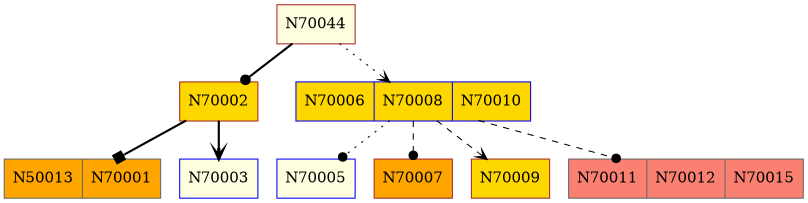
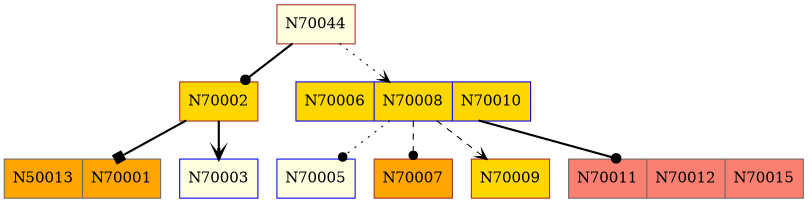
  digraph {
    node [color=brown fillcolor=lightyellow shape=record style=filled]
    edge [arrowhead=dot style=bold]
    n1 [label=N70044]
    n2 [fillcolor=gold label=N70002]
    n3 [color=blue fillcolor=gold label="N70006|N70008|N70010"]
    n4 [color=gray40 fillcolor=orange label="N50013|N70001"]
    n5 [color=blue label=N70003]
    n6 [color=blue label=N70005]
    n7 [fillcolor=orange label=N70007]
    n8 [fillcolor=gold label=N70009]
    n9 [color=gray40 fillcolor=salmon label="N70011|N70012|N70015"]
    n1 -> n2
    n1 -> n3 [arrowhead=vee style=dotted]
    n2 -> n4 [arrowhead=box]
    n2 -> n5 [arrowhead=vee]
    n3 -> n6 [style=dotted]
    n3 -> n7 [style=dashed]
    n3 -> n8 [arrowhead=vee style=dashed]
-   n3 -> n9 [style=dashed]
+   n3 -> n9
  }
